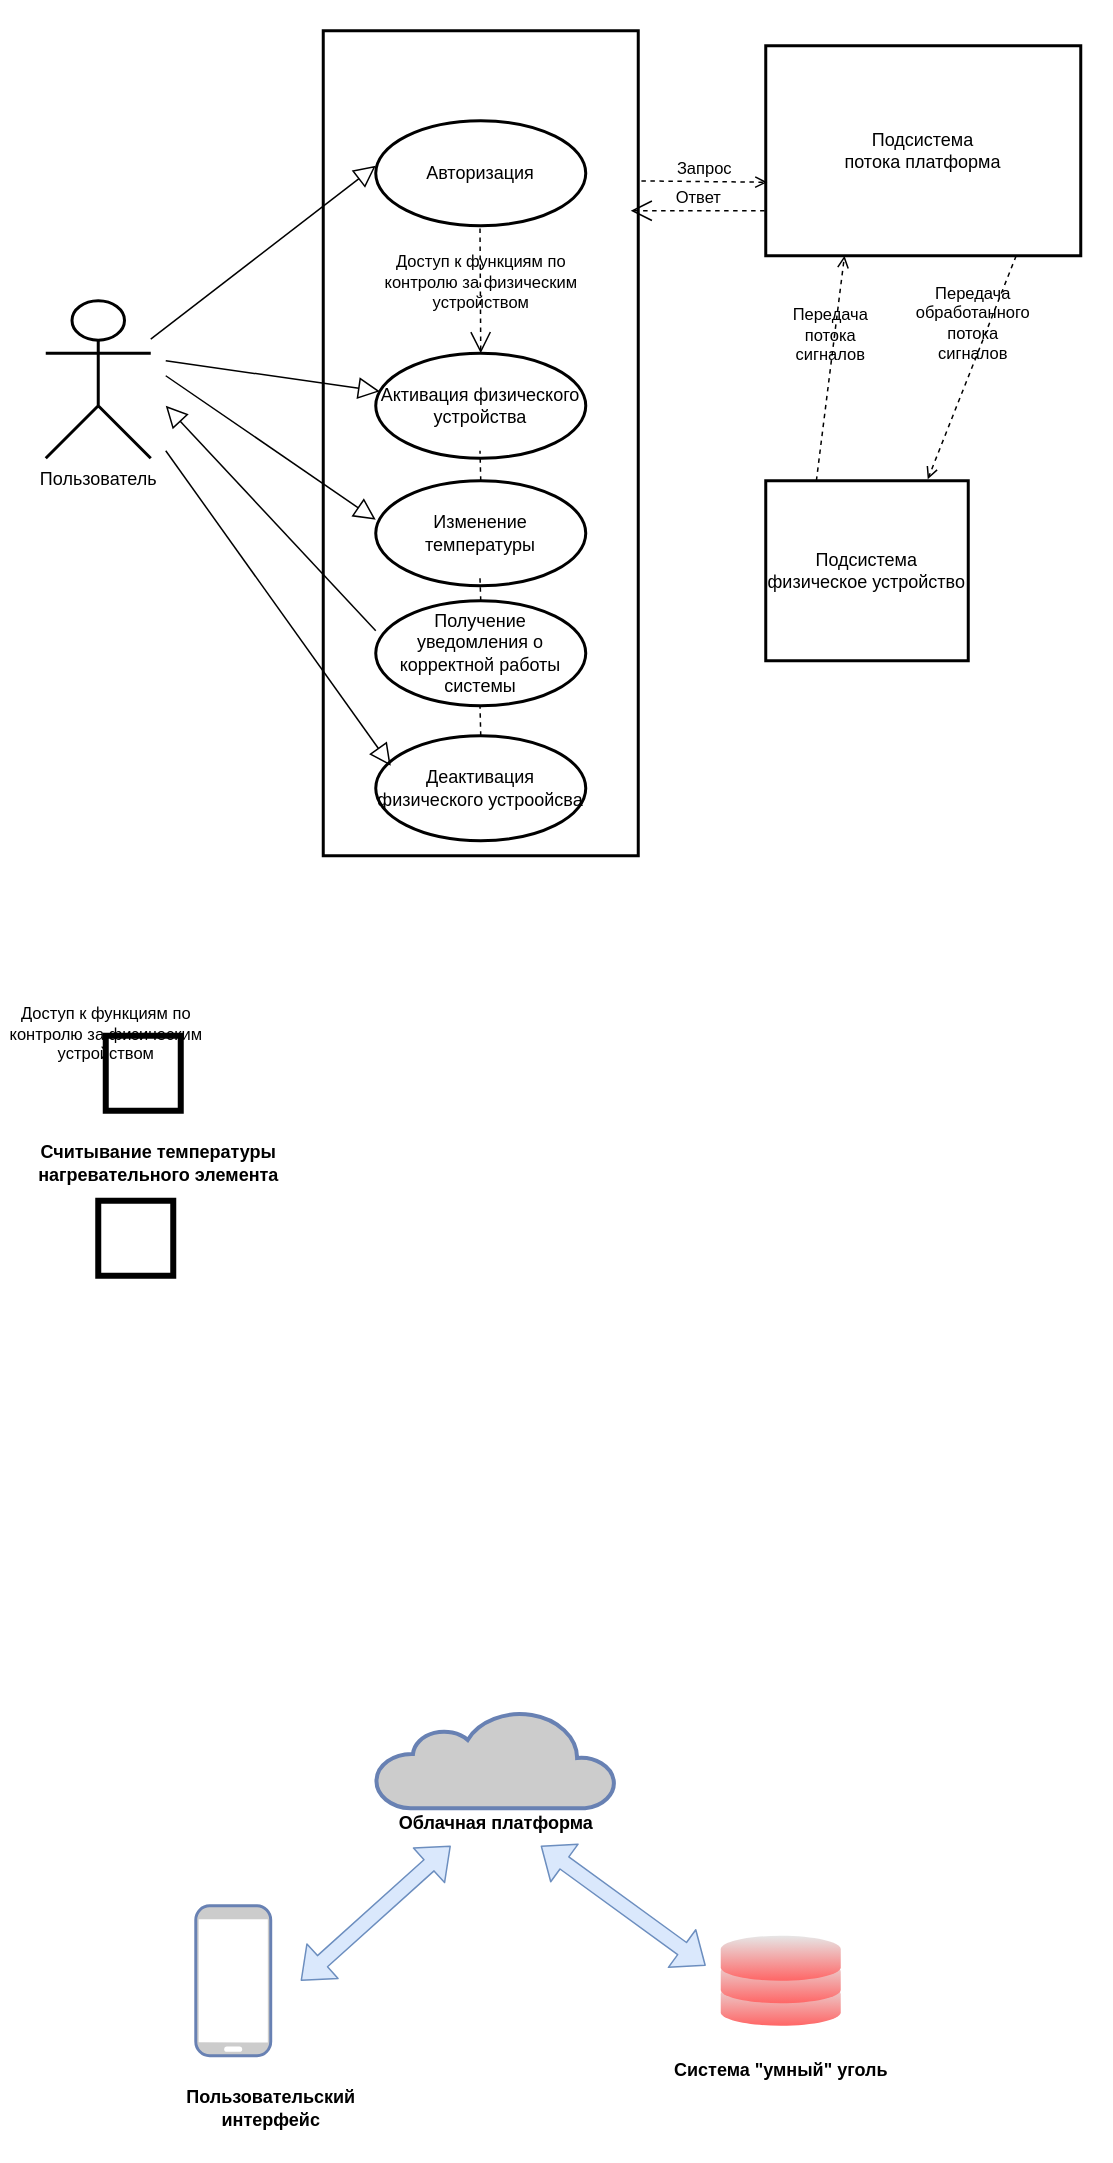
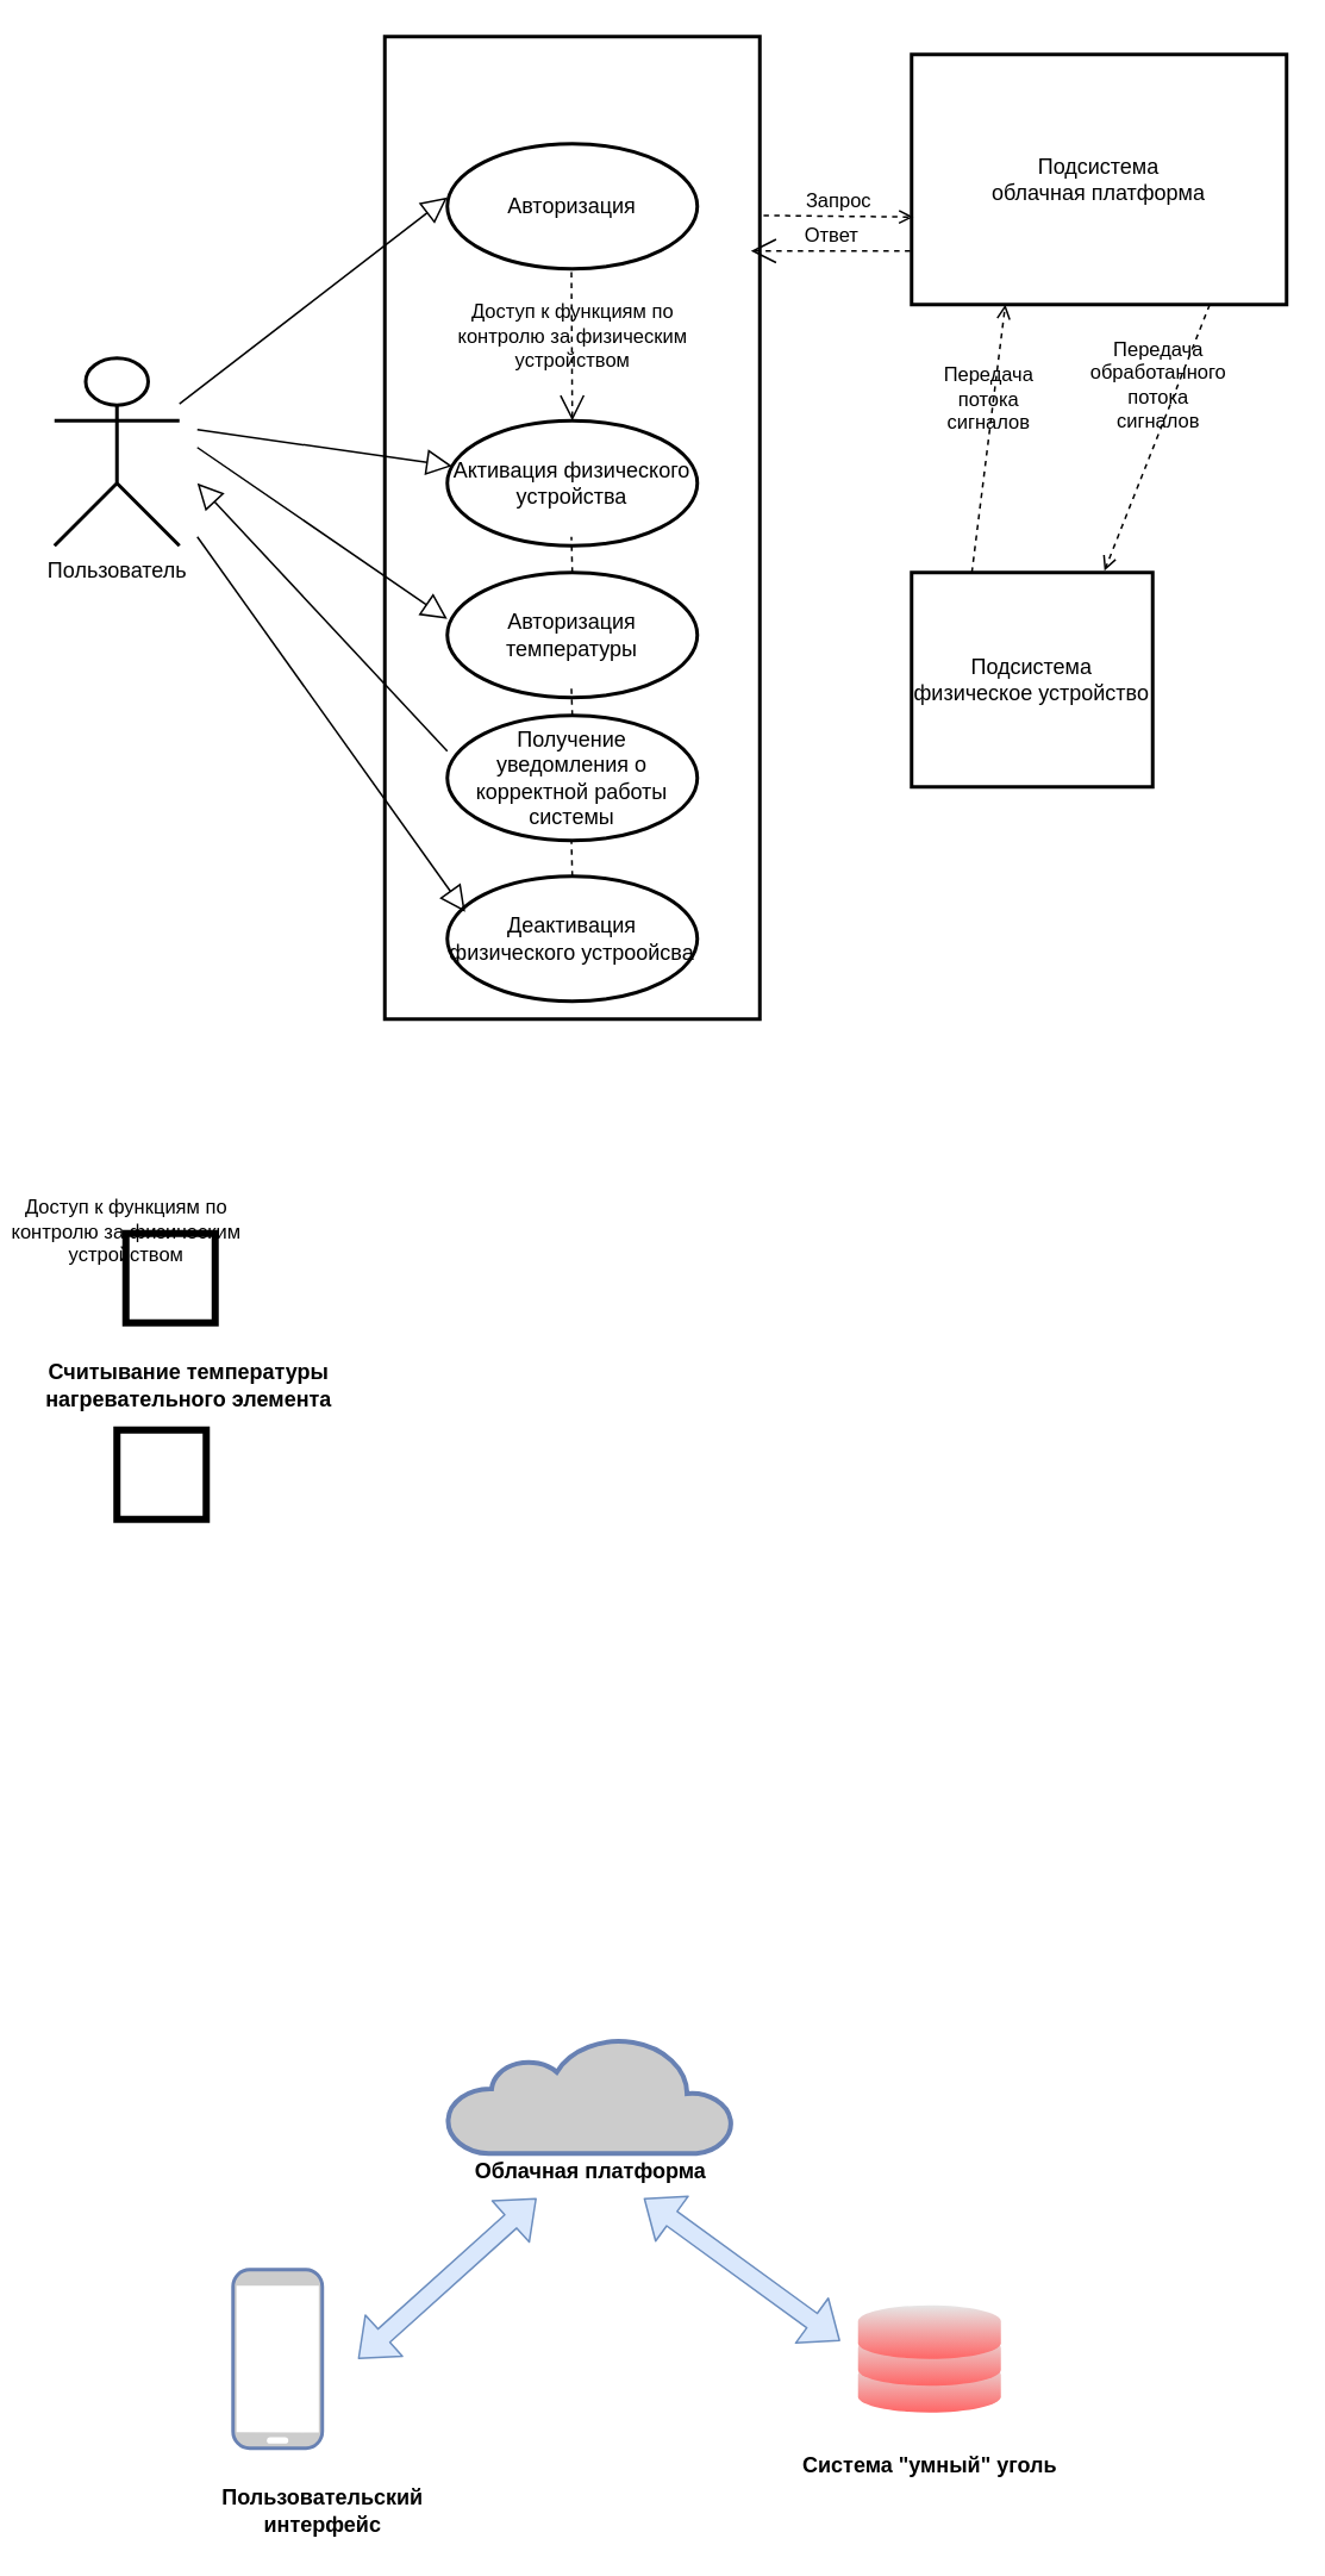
  <mxCell id="0" />
  <mxCell id="1" parent="0" />
  <mxCell id="2" value="" style="fontColor=#0066CC;verticalAlign=top;verticalLabelPosition=bottom;labelPosition=center;align=center;html=1;outlineConnect=0;fillColor=#CCCCCC;strokeColor=#6881B3;gradientColor=none;gradientDirection=north;strokeWidth=2;shape=mxgraph.networks.mobile;" vertex="1" parent="1"><mxGeometry x="130" y="1270" width="50" height="100" as="geometry" /></mxCell>
  <mxCell id="3" value="" style="html=1;outlineConnect=0;fillColor=#CCCCCC;strokeColor=#6881B3;gradientColor=none;gradientDirection=north;strokeWidth=2;shape=mxgraph.networks.cloud;fontColor=#ffffff;" vertex="1" parent="1"><mxGeometry x="250" y="1140" width="160" height="65" as="geometry" /></mxCell>
  <mxCell id="4" value="" style="verticalAlign=top;verticalLabelPosition=bottom;labelPosition=center;align=center;html=1;outlineConnect=0;fillColor=#FF6666;strokeColor=none;gradientDirection=north;strokeWidth=2;shape=mxgraph.networks.storage;gradientColor=#E6E6E6;" vertex="1" parent="1"><mxGeometry x="480" y="1290" width="80" height="60" as="geometry" /></mxCell>
  <mxCell id="5" value="" style="shape=flexArrow;endArrow=classic;startArrow=classic;html=1;fillColor=#dae8fc;strokeColor=#6c8ebf;" edge="1" parent="1"><mxGeometry width="100" height="100" relative="1" as="geometry"><mxPoint x="200" y="1320" as="sourcePoint" /><mxPoint x="300" y="1230" as="targetPoint" /></mxGeometry></mxCell>
  <mxCell id="6" value="" style="shape=flexArrow;endArrow=classic;startArrow=classic;html=1;fillColor=#dae8fc;strokeColor=#6c8ebf;" edge="1" parent="1"><mxGeometry width="100" height="100" relative="1" as="geometry"><mxPoint x="360" y="1230" as="sourcePoint" /><mxPoint x="470" y="1310" as="targetPoint" /></mxGeometry></mxCell>
  <mxCell id="7" value="Облачная платформа " style="text;html=1;align=center;verticalAlign=middle;resizable=0;points=[];autosize=1;strokeColor=none;fillColor=none;fontStyle=1" vertex="1" parent="1"><mxGeometry x="255" y="1205" width="150" height="20" as="geometry" /></mxCell>
  <mxCell id="8" value="&lt;div&gt;&lt;b&gt;Пользовательский &lt;br&gt;&lt;/b&gt;&lt;/div&gt;&lt;div&gt;&lt;b&gt;интерфейс&lt;/b&gt;&lt;/div&gt;" style="text;html=1;align=center;verticalAlign=middle;resizable=0;points=[];autosize=1;strokeColor=none;fillColor=none;" vertex="1" parent="1"><mxGeometry x="115" y="1390" width="130" height="30" as="geometry" /></mxCell>
  <mxCell id="9" value="&lt;b&gt;Система &quot;умный&quot; уголь&lt;br&gt;&lt;/b&gt;" style="text;html=1;align=center;verticalAlign=middle;resizable=0;points=[];autosize=1;strokeColor=none;fillColor=none;" vertex="1" parent="1"><mxGeometry x="445" y="1370" width="150" height="20" as="geometry" /></mxCell>
  <mxCell id="10" value="" style="whiteSpace=wrap;html=1;aspect=fixed;strokeWidth=4;fillColor=#FFFFFF;strokeColor=#000000;" vertex="1" parent="1"><mxGeometry x="70" y="690" width="50" height="50" as="geometry" /></mxCell>
  <mxCell id="11" value="" style="whiteSpace=wrap;html=1;aspect=fixed;strokeWidth=4;fillColor=#FFFFFF;strokeColor=#000000;" vertex="1" parent="1"><mxGeometry x="65" y="800" width="50" height="50" as="geometry" /></mxCell>
  <mxCell id="12" value="&lt;div&gt;&lt;b&gt;Считывание температуры&lt;/b&gt;&lt;/div&gt;&lt;div&gt;&lt;b&gt;нагревательного элемента&lt;br&gt;&lt;/b&gt;&lt;/div&gt;" style="text;html=1;align=center;verticalAlign=middle;resizable=0;points=[];autosize=1;strokeColor=none;fillColor=none;" vertex="1" parent="1"><mxGeometry x="20" y="760" width="170" height="30" as="geometry" /></mxCell>
  <mxCell id="13" value="Пользователь" style="shape=umlActor;html=1;verticalLabelPosition=bottom;verticalAlign=top;align=center;strokeColor=#000000;strokeWidth=2;fillColor=#FFFFFF;gradientColor=none;" vertex="1" parent="1"><mxGeometry x="30" y="200" width="70" height="105" as="geometry" /></mxCell>
  <mxCell id="14" value="" style="rounded=0;whiteSpace=wrap;html=1;strokeColor=#000000;strokeWidth=2;fillColor=none;gradientColor=none;" vertex="1" parent="1"><mxGeometry x="215" y="20" width="210" height="550" as="geometry" /></mxCell>
  <mxCell id="15" value="" style="edgeStyle=none;html=1;endArrow=block;endFill=0;endSize=12;verticalAlign=bottom;" edge="1" parent="1" source="13"><mxGeometry width="160" relative="1" as="geometry"><mxPoint x="90" y="110" as="sourcePoint" /><mxPoint x="250" y="110" as="targetPoint" /></mxGeometry></mxCell>
  <mxCell id="16" value="" style="edgeStyle=none;html=1;endArrow=block;endFill=0;endSize=12;verticalAlign=bottom;" edge="1" parent="1" target="22"><mxGeometry width="160" relative="1" as="geometry"><mxPoint x="110" y="240" as="sourcePoint" /><mxPoint x="250" y="194.73" as="targetPoint" /></mxGeometry></mxCell>
- <mxCell id="17" value="Подсистема&lt;br&gt;&lt;div&gt;потока платформа&lt;/div&gt;" style="rounded=0;whiteSpace=wrap;html=1;strokeColor=#000000;strokeWidth=2;fillColor=none;gradientColor=none;" vertex="1" parent="1"><mxGeometry x="510" y="30" width="210" height="140" as="geometry" /></mxCell>
+ <mxCell id="17" value="Подсистема&lt;br&gt;&lt;div&gt;облачная платформа&lt;/div&gt;" style="rounded=0;whiteSpace=wrap;html=1;strokeColor=#000000;strokeWidth=2;fillColor=none;gradientColor=none;" vertex="1" parent="1"><mxGeometry x="510" y="30" width="210" height="140" as="geometry" /></mxCell>
  <mxCell id="18" value="&lt;div&gt;Подсистема&lt;br&gt;&lt;/div&gt;&lt;div&gt;физическое устройство&lt;/div&gt;" style="rounded=0;whiteSpace=wrap;html=1;strokeColor=#000000;strokeWidth=2;fillColor=none;gradientColor=none;" vertex="1" parent="1"><mxGeometry x="510" y="320" width="135" height="120" as="geometry" /></mxCell>
  <mxCell id="19" value="Запрос" style="edgeStyle=none;html=1;endArrow=open;verticalAlign=bottom;dashed=1;labelBackgroundColor=none;entryX=0.005;entryY=0.65;entryDx=0;entryDy=0;entryPerimeter=0;exitX=1.01;exitY=0.182;exitDx=0;exitDy=0;exitPerimeter=0;" edge="1" parent="1" source="14" target="17"><mxGeometry width="160" relative="1" as="geometry"><mxPoint x="390" y="120" as="sourcePoint" /><mxPoint x="580" y="210" as="targetPoint" /></mxGeometry></mxCell>
  <mxCell id="20" value="&lt;div&gt;Передача &lt;br&gt;&lt;/div&gt;&lt;div&gt;обработанного&lt;/div&gt;&lt;div&gt;потока&lt;br&gt;&lt;/div&gt;&lt;div&gt;сигналов&lt;/div&gt;" style="edgeStyle=none;html=1;endArrow=open;verticalAlign=bottom;dashed=1;labelBackgroundColor=none;exitX=0.795;exitY=1;exitDx=0;exitDy=0;exitPerimeter=0;entryX=0.8;entryY=-0.008;entryDx=0;entryDy=0;entryPerimeter=0;" edge="1" parent="1" source="17" target="18"><mxGeometry width="160" relative="1" as="geometry"><mxPoint x="560" y="240" as="sourcePoint" /><mxPoint x="720" y="240" as="targetPoint" /></mxGeometry></mxCell>
  <mxCell id="21" value="&lt;div&gt;Передача &lt;br&gt;&lt;/div&gt;&lt;div&gt;потока &lt;br&gt;&lt;/div&gt;&lt;div&gt;сигналов&lt;br&gt;&lt;/div&gt;" style="edgeStyle=none;html=1;endArrow=open;verticalAlign=bottom;dashed=1;labelBackgroundColor=none;exitX=0.25;exitY=0;exitDx=0;exitDy=0;entryX=0.25;entryY=1;entryDx=0;entryDy=0;" edge="1" parent="1" source="18" target="17"><mxGeometry width="160" relative="1" as="geometry"><mxPoint x="790" y="290" as="sourcePoint" /><mxPoint x="950" y="290" as="targetPoint" /></mxGeometry></mxCell>
  <mxCell id="22" value="Активация физического устройства" style="ellipse;whiteSpace=wrap;html=1;strokeColor=#000000;strokeWidth=2;fillColor=#FFFFFF;gradientColor=none;" vertex="1" parent="1"><mxGeometry x="250" y="235" width="140" height="70" as="geometry" /></mxCell>
  <mxCell id="23" value="Авторизация " style="ellipse;whiteSpace=wrap;html=1;strokeColor=#000000;strokeWidth=2;fillColor=#FFFFFF;gradientColor=none;verticalAlign=middle;" vertex="1" parent="1"><mxGeometry x="250" y="80" width="140" height="70" as="geometry" /></mxCell>
  <mxCell id="24" value="Получение уведомления о корректной работы системы" style="ellipse;whiteSpace=wrap;html=1;strokeColor=#000000;strokeWidth=2;fillColor=#FFFFFF;gradientColor=none;" vertex="1" parent="1"><mxGeometry x="250" y="400" width="140" height="70" as="geometry" /></mxCell>
- <mxCell id="25" value="Изменение температуры" style="ellipse;whiteSpace=wrap;html=1;strokeColor=#000000;strokeWidth=2;fillColor=#FFFFFF;gradientColor=none;" vertex="1" parent="1"><mxGeometry x="250" y="320" width="140" height="70" as="geometry" /></mxCell>
+ <mxCell id="25" value="Авторизация температуры" style="ellipse;whiteSpace=wrap;html=1;strokeColor=#000000;strokeWidth=2;fillColor=#FFFFFF;gradientColor=none;" vertex="1" parent="1"><mxGeometry x="250" y="320" width="140" height="70" as="geometry" /></mxCell>
  <mxCell id="26" value="&lt;div&gt;Доступ к функциям по &lt;br&gt;&lt;/div&gt;&lt;div&gt;контролю за физическим &lt;br&gt;&lt;/div&gt;&lt;div&gt;устройством&lt;br&gt;&lt;/div&gt;" style="edgeStyle=none;html=1;startArrow=open;endArrow=none;startSize=12;verticalAlign=bottom;dashed=1;labelBackgroundColor=none;exitX=0.5;exitY=0;exitDx=0;exitDy=0;" edge="1" parent="1" source="22"><mxGeometry x="-0.412" width="160" relative="1" as="geometry"><mxPoint x="319.5" y="180" as="sourcePoint" /><mxPoint x="319.5" y="150" as="targetPoint" /><mxPoint as="offset" /></mxGeometry></mxCell>
  <mxCell id="27" value="Деактивация физического устроойсва " style="ellipse;whiteSpace=wrap;html=1;strokeColor=#000000;strokeWidth=2;fillColor=#FFFFFF;gradientColor=none;" vertex="1" parent="1"><mxGeometry x="250" y="490" width="140" height="70" as="geometry" /></mxCell>
  <mxCell id="28" value="" style="edgeStyle=none;html=1;startArrow=none;endArrow=none;startSize=12;verticalAlign=bottom;dashed=1;labelBackgroundColor=none;startFill=0;" edge="1" parent="1"><mxGeometry x="-1" y="420" width="160" relative="1" as="geometry"><mxPoint x="320" y="320" as="sourcePoint" /><mxPoint x="319.5" y="300" as="targetPoint" /><mxPoint x="160" y="320" as="offset" /></mxGeometry></mxCell>
  <mxCell id="29" value="" style="edgeStyle=none;startArrow=none;endArrow=none;startSize=12;verticalAlign=bottom;dashed=1;labelBackgroundColor=none;startFill=0;html=1;" edge="1" parent="1"><mxGeometry x="-1" y="309" width="160" relative="1" as="geometry"><mxPoint x="320" y="400" as="sourcePoint" /><mxPoint x="319.5" y="385" as="targetPoint" /><mxPoint x="69" y="193" as="offset" /></mxGeometry></mxCell>
  <mxCell id="30" value="&lt;div&gt;Доступ к функциям по &lt;br&gt;&lt;/div&gt;&lt;div&gt;контролю за физическим &lt;br&gt;&lt;/div&gt;&lt;div&gt;устройством&lt;br&gt;&lt;/div&gt;" style="edgeStyle=none;html=1;startArrow=none;endArrow=none;startSize=12;verticalAlign=bottom;dashed=1;labelBackgroundColor=none;startFill=0;" edge="1" parent="1"><mxGeometry x="-1" y="330" width="160" relative="1" as="geometry"><mxPoint x="320" y="490" as="sourcePoint" /><mxPoint x="319.5" y="470" as="targetPoint" /><mxPoint x="80" y="213" as="offset" /></mxGeometry></mxCell>
  <mxCell id="31" value="Ответ" style="edgeStyle=none;html=1;startArrow=open;endArrow=none;startSize=12;verticalAlign=bottom;dashed=1;labelBackgroundColor=none;" edge="1" parent="1"><mxGeometry width="160" relative="1" as="geometry"><mxPoint x="420" y="140" as="sourcePoint" /><mxPoint x="510" y="140" as="targetPoint" /></mxGeometry></mxCell>
  <mxCell id="32" value="" style="edgeStyle=none;html=1;endArrow=block;endFill=0;endSize=12;verticalAlign=bottom;" edge="1" parent="1"><mxGeometry width="160" relative="1" as="geometry"><mxPoint x="110" y="250" as="sourcePoint" /><mxPoint x="250" y="346" as="targetPoint" /></mxGeometry></mxCell>
  <mxCell id="33" value="" style="edgeStyle=none;html=1;endArrow=block;endFill=0;endSize=12;verticalAlign=bottom;" edge="1" parent="1"><mxGeometry width="160" relative="1" as="geometry"><mxPoint x="250" y="420" as="sourcePoint" /><mxPoint x="110" y="270" as="targetPoint" /></mxGeometry></mxCell>
  <mxCell id="34" value="" style="edgeStyle=none;html=1;endArrow=block;endFill=0;endSize=12;verticalAlign=bottom;" edge="1" parent="1"><mxGeometry width="160" relative="1" as="geometry"><mxPoint x="110" y="300" as="sourcePoint" /><mxPoint x="260" y="510" as="targetPoint" /></mxGeometry></mxCell>
